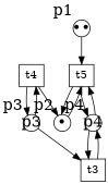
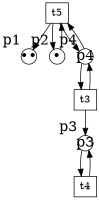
  digraph {
    rankdir=TB
    node [shape=circle fixedsize=true fontsize=20]
    n1 [height=0.4 label=t5 shape=rect width=.4 fixedsize="" fontsize=""]
    t3 [height=0.4 shape=rect width=.4 fixedsize="" fontsize=""]
    t4 [height=0.4 shape=rect width=.4 fixedsize="" fontsize=""]
    n4 [height=.3 label="&bull;&bull;" width=.3 xlabel=p1]
    n5 [height=.3 label="&bull;" width=.3 xlabel=p2]
    p3 [height=.3 width=.3 xlabel=p3]
    p4 [height=.3 width=.3 xlabel=p4]
    subgraph sub_1 {
      n1
      t3
      t4
    }
    subgraph sub_2 {
      n4
      n5
      p3
      p4
    }
-   n4 -> n1
+   n1 -> n4
    n1 -> n5
    n1 -> p4
    t3 -> p4
-   t4 -> n5
    t4 -> p3
    n5 -> n1
-   p3 -> t3
+   t3 -> p3
    p3 -> t4
    p4 -> n1
    p4 -> t3
  }
